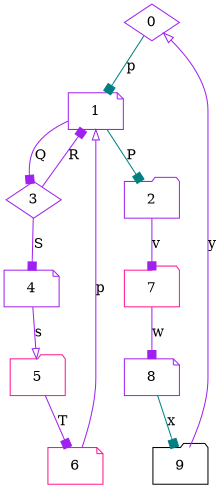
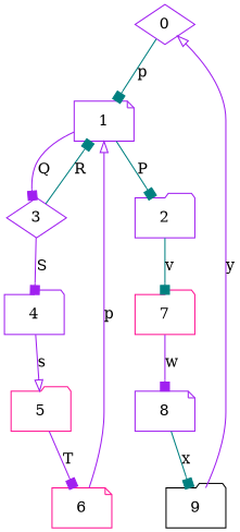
  digraph {
    node [color=purple shape=note]
    edge [arrowhead=box color=purple]
    0 [shape=diamond]
    1
    2 [shape=folder]
    3 [shape=diamond]
    7 [color=deeppink shape=folder]
-   4
+   4 [shape=folder]
    8
    5 [color=deeppink shape=folder]
    6 [color=deeppink]
    9 [color=black shape=folder]
    0 -> 1 [color=teal label=p]
    1 -> 2 [color=teal label=P]
    1 -> 3 [label=Q]
-   2 -> 7 [label=v]
-   3 -> 1 [label=R]
+   2 -> 7 [color=teal label=v]
+   3 -> 1 [color=teal label=R]
    3 -> 4 [label=S]
    7 -> 8 [label=w]
    4 -> 5 [arrowhead=onormal label=s]
    8 -> 9 [color=teal label=x]
    5 -> 6 [label=T]
    6 -> 1 [arrowhead=onormal label=p]
    9 -> 0 [arrowhead=onormal label=y]
  }
